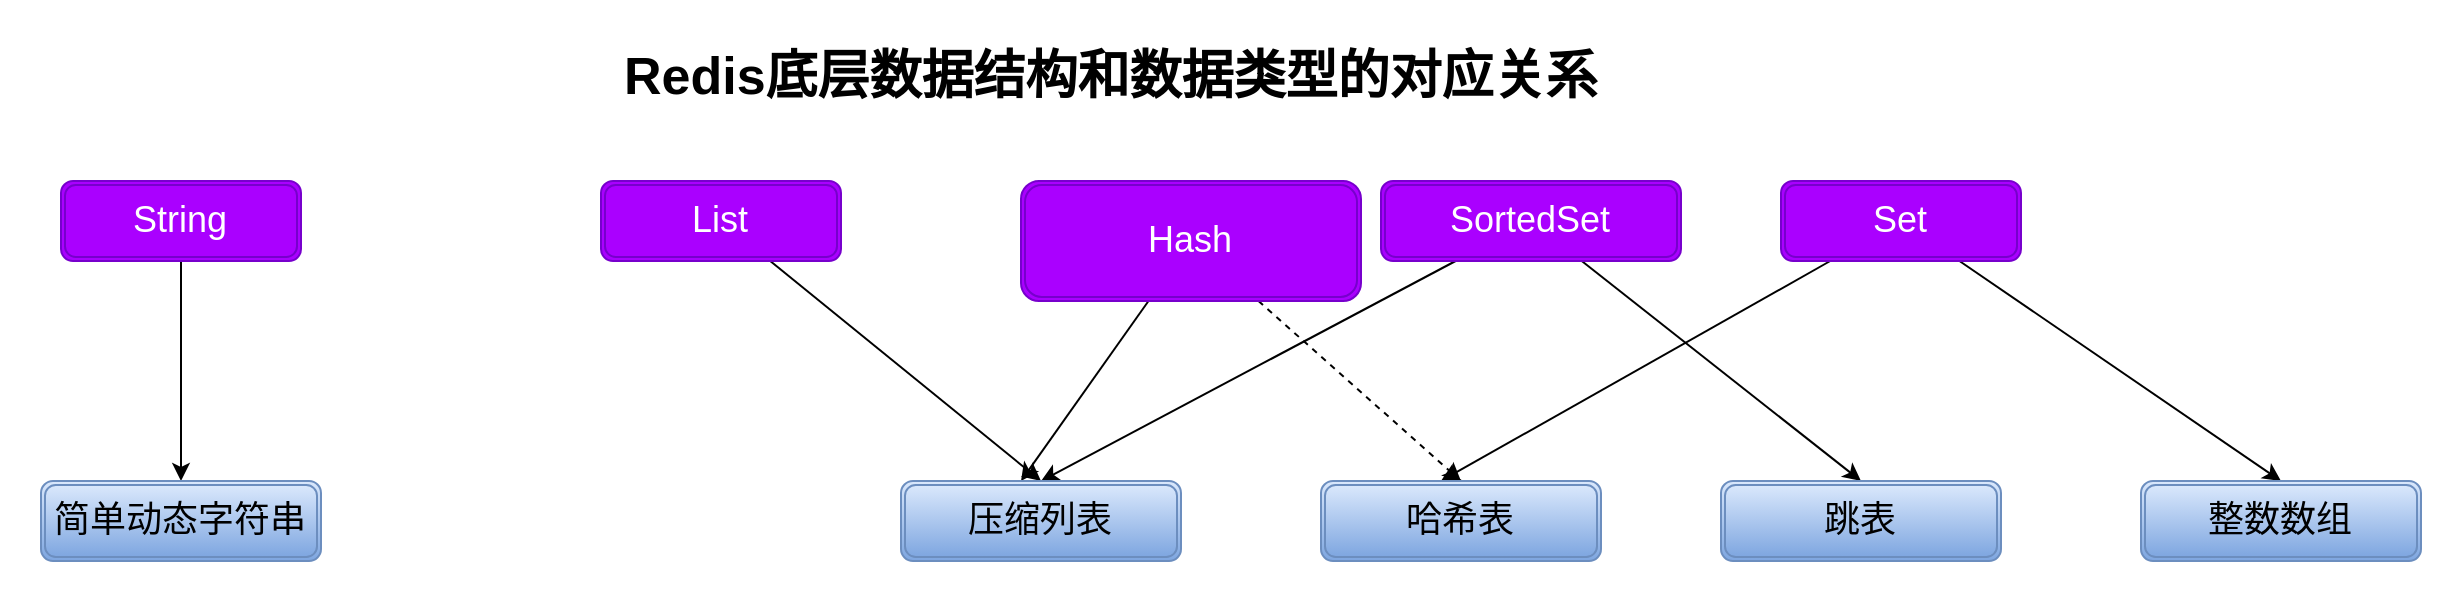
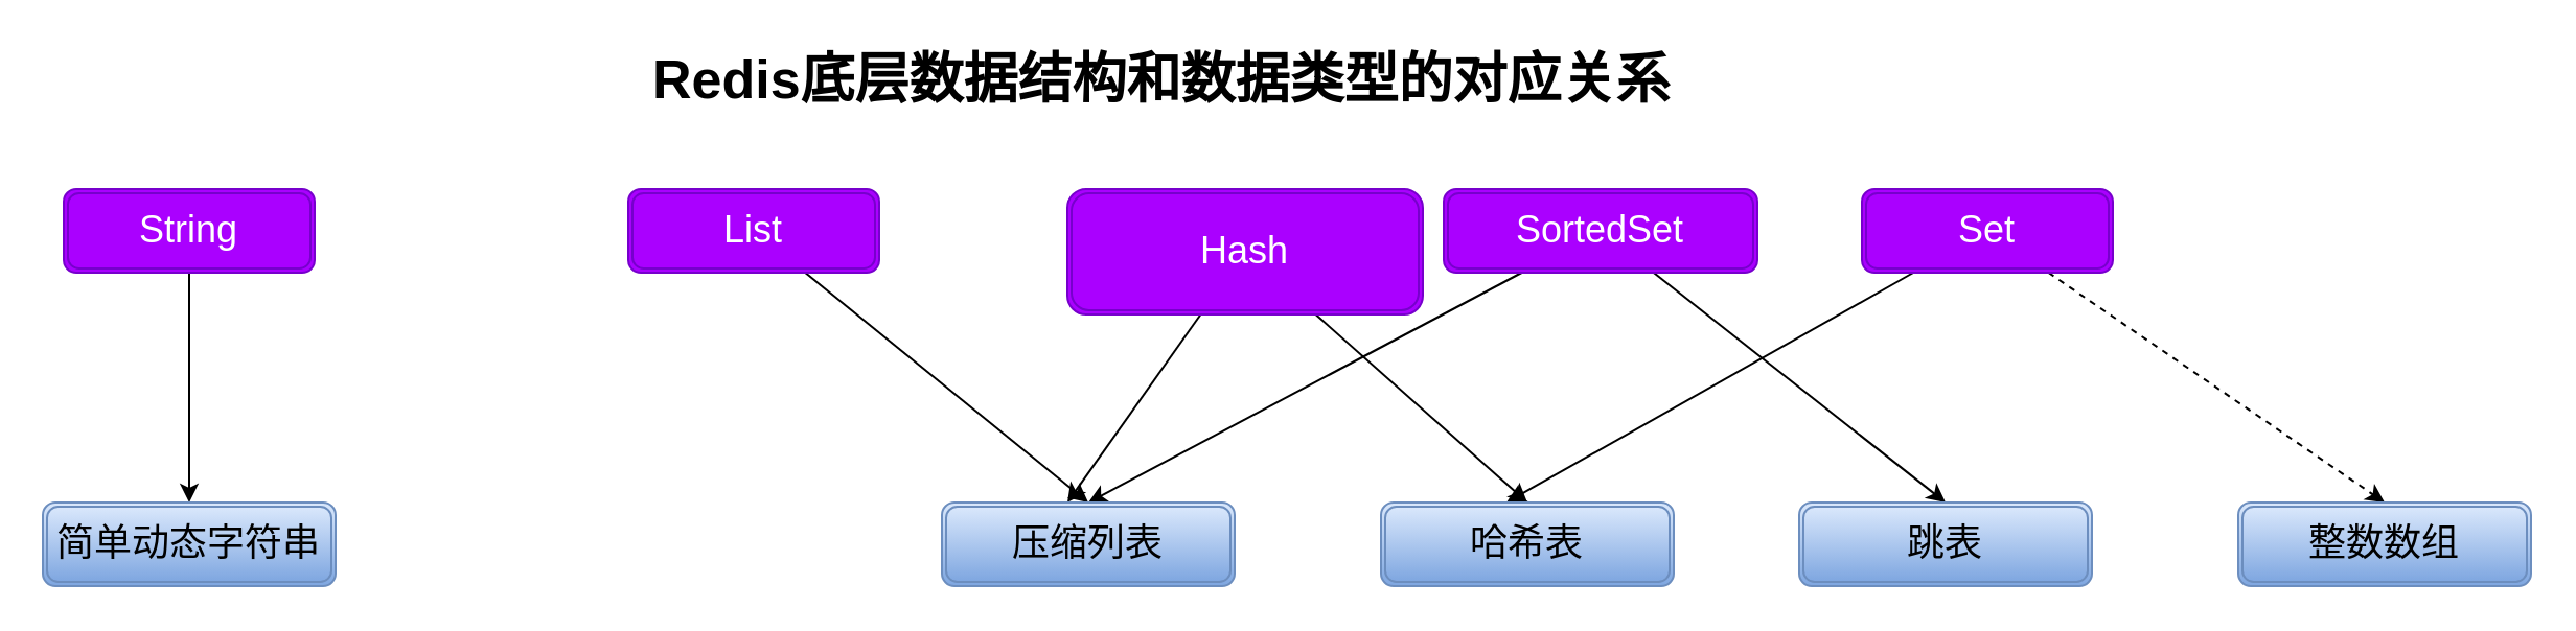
  <mxCell id="0" />
  <mxCell id="1" parent="0" />
  <mxCell id="2" style="rounded=0;orthogonalLoop=1;jettySize=auto;html=1;" edge="1" parent="1" source="3" target="15"><mxGeometry relative="1" as="geometry" /></mxCell>
  <mxCell id="3" value="&lt;font style=&quot;font-size: 18px&quot;&gt;String&lt;/font&gt;" style="shape=ext;double=1;rounded=1;whiteSpace=wrap;html=1;fillColor=#aa00ff;strokeColor=#7700CC;fontColor=#ffffff;" vertex="1" parent="1"><mxGeometry x="30" y="90" width="120" height="40" as="geometry" /></mxCell>
  <mxCell id="4" style="edgeStyle=none;rounded=0;orthogonalLoop=1;jettySize=auto;html=1;entryX=0.5;entryY=0;entryDx=0;entryDy=0;" edge="1" parent="1" source="5" target="16"><mxGeometry relative="1" as="geometry" /></mxCell>
  <mxCell id="5" value="&lt;font style=&quot;font-size: 18px&quot;&gt;List&lt;/font&gt;" style="shape=ext;double=1;rounded=1;whiteSpace=wrap;html=1;fillColor=#aa00ff;strokeColor=#7700CC;fontColor=#ffffff;" vertex="1" parent="1"><mxGeometry x="300" y="90" width="120" height="40" as="geometry" /></mxCell>
  <mxCell id="6" style="edgeStyle=none;rounded=0;orthogonalLoop=1;jettySize=auto;html=1;" edge="1" parent="1" source="8"><mxGeometry relative="1" as="geometry"><mxPoint x="510" y="240" as="targetPoint" /></mxGeometry></mxCell>
- <mxCell id="7" style="edgeStyle=none;rounded=0;orthogonalLoop=1;jettySize=auto;html=1;entryX=0.5;entryY=0;entryDx=0;entryDy=0;dashed=1;" edge="1" parent="1" source="8" target="17"><mxGeometry relative="1" as="geometry" /></mxCell>
+ <mxCell id="7" style="edgeStyle=none;rounded=0;orthogonalLoop=1;jettySize=auto;html=1;entryX=0.5;entryY=0;entryDx=0;entryDy=0;" edge="1" parent="1" source="8" target="17"><mxGeometry relative="1" as="geometry" /></mxCell>
  <mxCell id="8" value="&lt;font style=&quot;font-size: 18px&quot;&gt;Hash&lt;/font&gt;" style="shape=ext;double=1;rounded=1;whiteSpace=wrap;html=1;fillColor=#aa00ff;strokeColor=#7700CC;fontColor=#ffffff;" vertex="1" parent="1"><mxGeometry x="510" y="90" width="170" height="60" as="geometry" /></mxCell>
  <mxCell id="9" style="edgeStyle=none;rounded=0;orthogonalLoop=1;jettySize=auto;html=1;entryX=0.5;entryY=0;entryDx=0;entryDy=0;" edge="1" parent="1" source="11" target="16"><mxGeometry relative="1" as="geometry" /></mxCell>
  <mxCell id="10" style="edgeStyle=none;rounded=0;orthogonalLoop=1;jettySize=auto;html=1;entryX=0.5;entryY=0;entryDx=0;entryDy=0;" edge="1" parent="1" source="11" target="18"><mxGeometry relative="1" as="geometry" /></mxCell>
  <mxCell id="11" value="&lt;font style=&quot;font-size: 18px&quot;&gt;SortedSet&lt;/font&gt;" style="shape=ext;double=1;rounded=1;whiteSpace=wrap;html=1;fillColor=#aa00ff;strokeColor=#7700CC;fontColor=#ffffff;" vertex="1" parent="1"><mxGeometry x="690" y="90" width="150" height="40" as="geometry" /></mxCell>
  <mxCell id="12" style="edgeStyle=none;rounded=0;orthogonalLoop=1;jettySize=auto;html=1;" edge="1" parent="1" source="14"><mxGeometry relative="1" as="geometry"><mxPoint x="720" y="240" as="targetPoint" /></mxGeometry></mxCell>
- <mxCell id="13" style="edgeStyle=none;rounded=0;orthogonalLoop=1;jettySize=auto;html=1;entryX=0.5;entryY=0;entryDx=0;entryDy=0;" edge="1" parent="1" source="14" target="19"><mxGeometry relative="1" as="geometry" /></mxCell>
+ <mxCell id="13" style="edgeStyle=none;rounded=0;orthogonalLoop=1;jettySize=auto;html=1;entryX=0.5;entryY=0;entryDx=0;entryDy=0;dashed=1;" edge="1" parent="1" source="14" target="19"><mxGeometry relative="1" as="geometry" /></mxCell>
  <mxCell id="14" value="&lt;font style=&quot;font-size: 18px&quot;&gt;Set&lt;/font&gt;" style="shape=ext;double=1;rounded=1;whiteSpace=wrap;html=1;fillColor=#aa00ff;strokeColor=#7700CC;fontColor=#ffffff;" vertex="1" parent="1"><mxGeometry x="890" y="90" width="120" height="40" as="geometry" /></mxCell>
  <mxCell id="15" value="&lt;span style=&quot;font-size: 18px&quot;&gt;简单动态字符串&lt;/span&gt;" style="shape=ext;double=1;rounded=1;whiteSpace=wrap;html=1;fillColor=#dae8fc;strokeColor=#6c8ebf;gradientColor=#7ea6e0;" vertex="1" parent="1"><mxGeometry x="20" y="240" width="140" height="40" as="geometry" /></mxCell>
  <mxCell id="16" value="&lt;span style=&quot;font-size: 18px&quot;&gt;压缩列表&lt;/span&gt;" style="shape=ext;double=1;rounded=1;whiteSpace=wrap;html=1;fillColor=#dae8fc;strokeColor=#6c8ebf;gradientColor=#7ea6e0;" vertex="1" parent="1"><mxGeometry x="450" y="240" width="140" height="40" as="geometry" /></mxCell>
  <mxCell id="17" value="&lt;span style=&quot;font-size: 18px&quot;&gt;哈希表&lt;/span&gt;" style="shape=ext;double=1;rounded=1;whiteSpace=wrap;html=1;fillColor=#dae8fc;strokeColor=#6c8ebf;gradientColor=#7ea6e0;" vertex="1" parent="1"><mxGeometry x="660" y="240" width="140" height="40" as="geometry" /></mxCell>
  <mxCell id="18" value="&lt;span style=&quot;font-size: 18px&quot;&gt;跳表&lt;/span&gt;" style="shape=ext;double=1;rounded=1;whiteSpace=wrap;html=1;fillColor=#dae8fc;strokeColor=#6c8ebf;gradientColor=#7ea6e0;" vertex="1" parent="1"><mxGeometry x="860" y="240" width="140" height="40" as="geometry" /></mxCell>
  <mxCell id="19" value="&lt;span style=&quot;font-size: 18px&quot;&gt;整数数组&lt;/span&gt;" style="shape=ext;double=1;rounded=1;whiteSpace=wrap;html=1;fillColor=#dae8fc;strokeColor=#6c8ebf;gradientColor=#7ea6e0;" vertex="1" parent="1"><mxGeometry x="1070" y="240" width="140" height="40" as="geometry" /></mxCell>
  <mxCell id="20" value="&lt;font style=&quot;font-size: 26px&quot;&gt;&lt;b&gt;Redis底层数据结构和数据类型的对应关系&lt;/b&gt;&lt;/font&gt;" style="text;html=1;resizable=0;points=[];autosize=1;align=left;verticalAlign=top;spacingTop=-4;fillColor=none;" vertex="1" parent="1"><mxGeometry x="310" y="20" width="500" height="20" as="geometry" /></mxCell>
